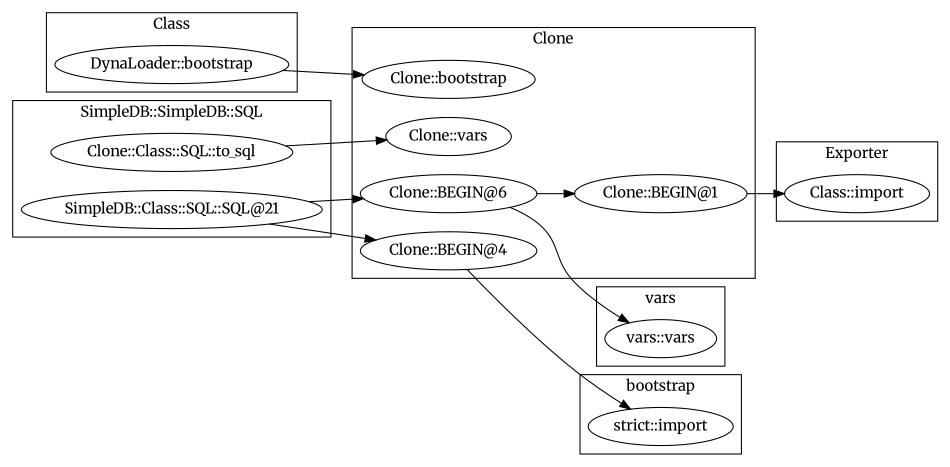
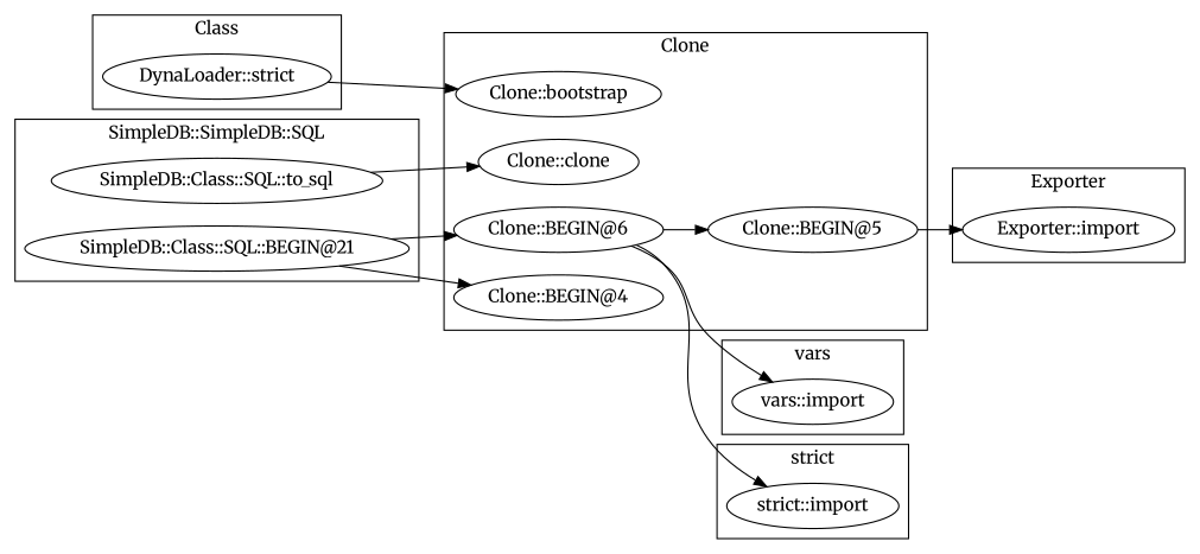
  digraph {
    fontname=Merriweather
    rankdir=LR
    node [fontname=Merriweather]
    edge [fontname=Merriweather]
-   "vars::import" [label="vars::vars"]
-   "DynaLoader::bootstrap"
-   "Clone::clone" [label="Clone::vars"]
+   "vars::import"
+   "DynaLoader::bootstrap" [label="DynaLoader::strict"]
+   "Clone::clone"
    "Clone::BEGIN@6"
-   "Clone::BEGIN@5" [label="Clone::BEGIN@1"]
+   "Clone::BEGIN@5"
    "Clone::BEGIN@4"
    "Clone::bootstrap"
    "strict::import"
-   "Exporter::import" [label="Class::import"]
-   "SimpleDB::Class::SQL::BEGIN@21" [label="SimpleDB::Class::SQL::SQL@21"]
-   "SimpleDB::Class::SQL::to_sql" [label="Clone::Class::SQL::to_sql"]
+   "Exporter::import"
+   "SimpleDB::Class::SQL::BEGIN@21"
+   "SimpleDB::Class::SQL::to_sql"
    subgraph cluster_1 {
      label=vars
      "vars::import"
    }
    subgraph cluster_2 {
      label=Class
      "DynaLoader::bootstrap"
    }
    subgraph cluster_3 {
      label=Clone
      "Clone::clone"
      "Clone::BEGIN@6"
      "Clone::BEGIN@5"
      "Clone::BEGIN@4"
      "Clone::bootstrap"
    }
    subgraph cluster_4 {
-     label=bootstrap
+     label="strict"
      "strict::import"
    }
    subgraph cluster_5 {
      label=Exporter
      "Exporter::import"
    }
    subgraph cluster_6 {
      label="SimpleDB::SimpleDB::SQL"
      "SimpleDB::Class::SQL::BEGIN@21"
      "SimpleDB::Class::SQL::to_sql"
    }
    "DynaLoader::bootstrap" -> "Clone::bootstrap"
    "Clone::BEGIN@6" -> "vars::import"
    "Clone::BEGIN@6" -> "Clone::BEGIN@5"
    "Clone::BEGIN@5" -> "Exporter::import"
-   "Clone::BEGIN@4" -> "strict::import"
+   "Clone::BEGIN@6" -> "strict::import"
    "SimpleDB::Class::SQL::BEGIN@21" -> "Clone::BEGIN@6"
    "SimpleDB::Class::SQL::BEGIN@21" -> "Clone::BEGIN@4"
    "SimpleDB::Class::SQL::to_sql" -> "Clone::clone"
  }
